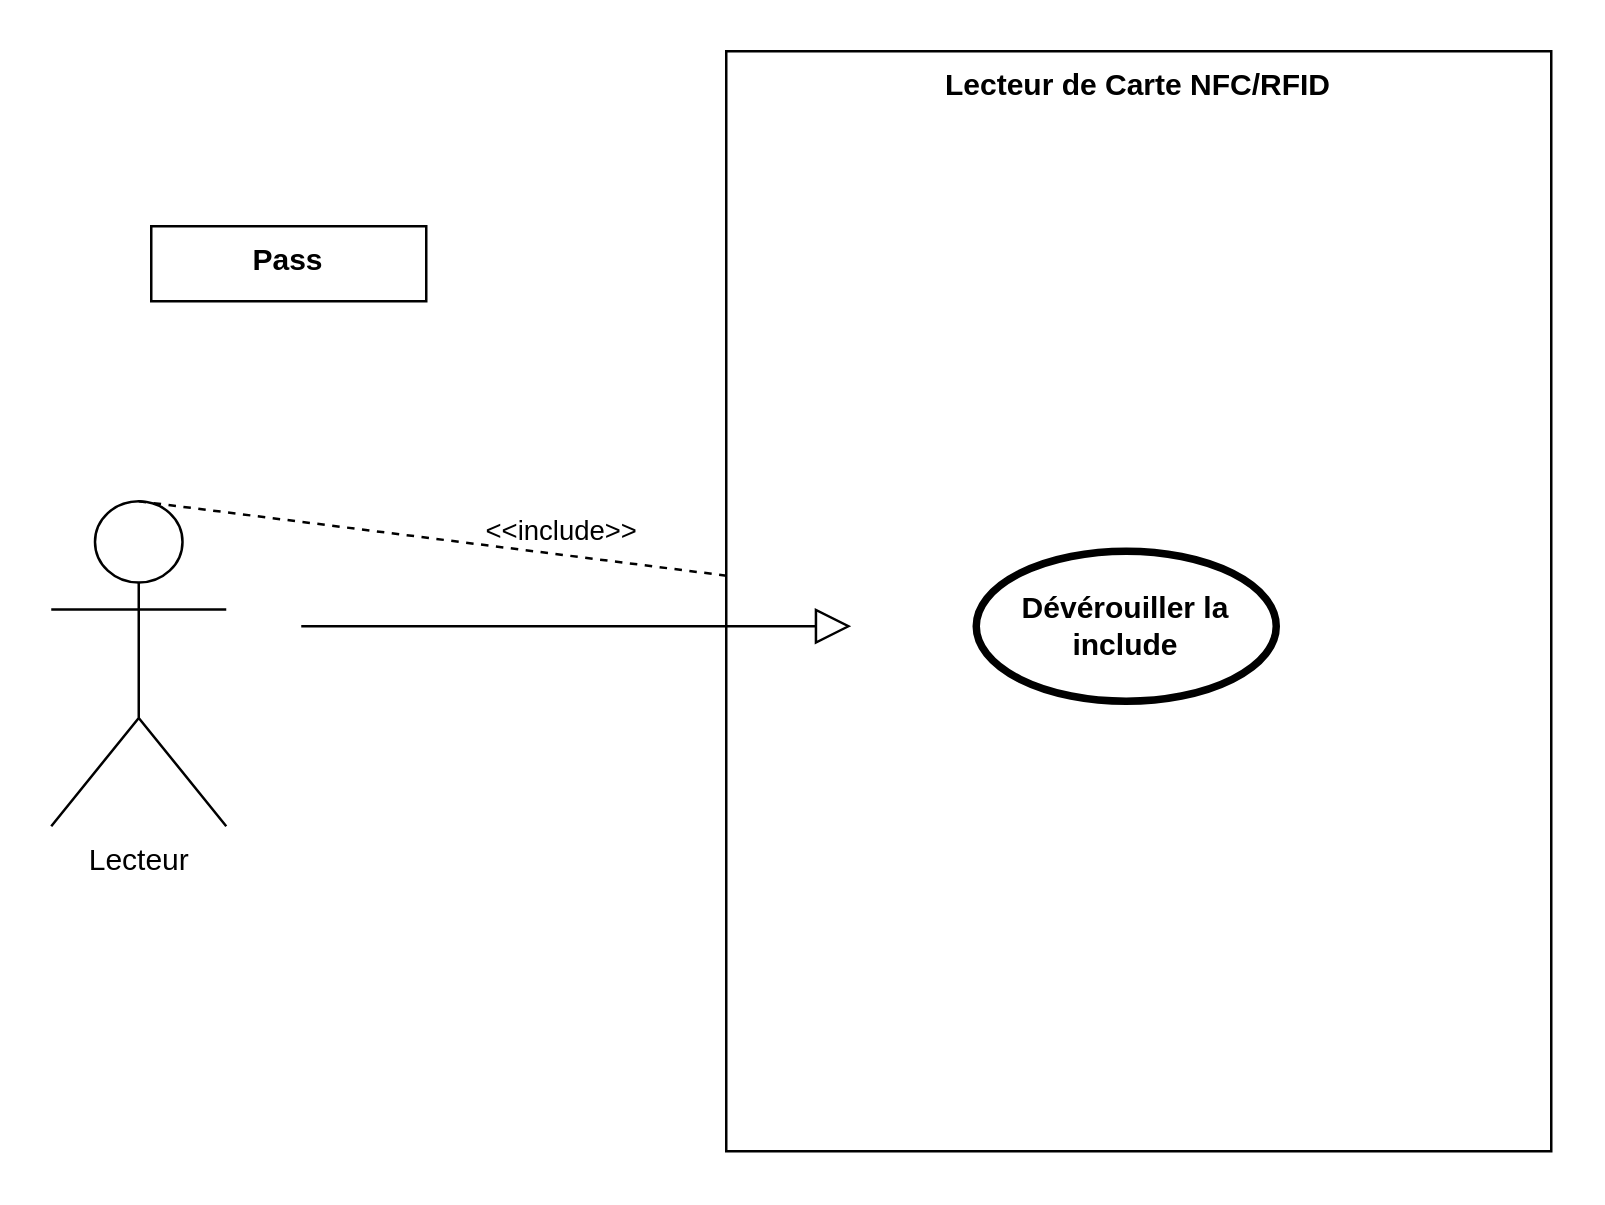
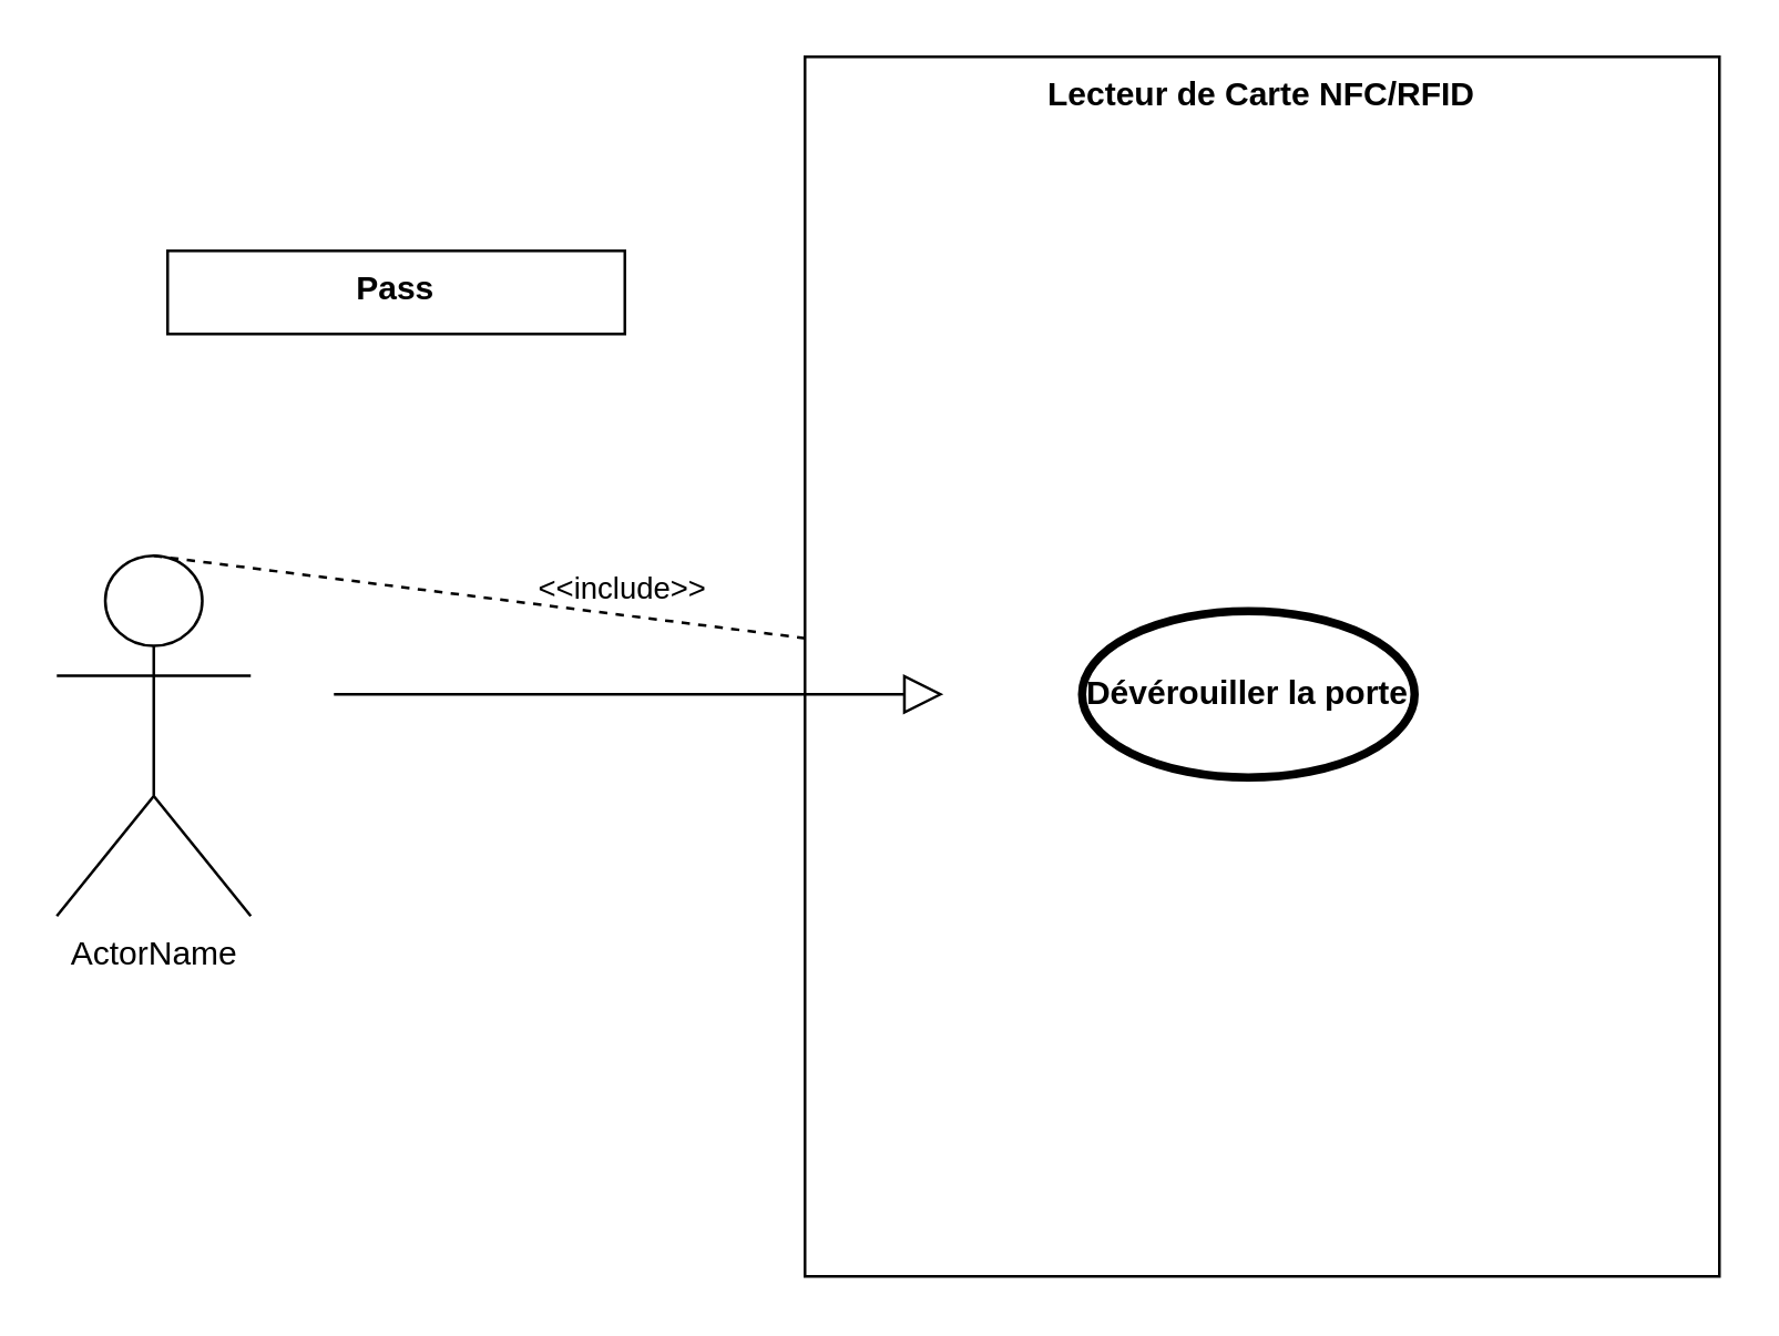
  <mxCell id="0" />
  <mxCell id="1" parent="0" />
- <mxCell id="2" value="Lecteur" style="shape=umlActor;html=1;verticalLabelPosition=bottom;verticalAlign=top;align=center;" vertex="1" parent="1"><mxGeometry x="20" y="200" width="70" height="130" as="geometry" /></mxCell>
- <mxCell id="3" value="Pass" style="shape=rect;html=1;verticalAlign=top;fontStyle=1;whiteSpace=wrap;align=center;" vertex="1" parent="1"><mxGeometry x="60" y="90" width="110" height="30" as="geometry" /></mxCell>
+ <mxCell id="2" value="ActorName" style="shape=umlActor;html=1;verticalLabelPosition=bottom;verticalAlign=top;align=center;" vertex="1" parent="1"><mxGeometry x="20" y="200" width="70" height="130" as="geometry" /></mxCell>
+ <mxCell id="3" value="Pass" style="shape=rect;html=1;verticalAlign=top;fontStyle=1;whiteSpace=wrap;align=center;" vertex="1" parent="1"><mxGeometry x="60" y="90" width="165" height="30" as="geometry" /></mxCell>
  <mxCell id="4" value="&amp;lt;&amp;lt;include&amp;gt;&amp;gt;" style="edgeStyle=none;html=1;endArrow=open;verticalAlign=bottom;dashed=1;labelBackgroundColor=none;exitX=0.5;exitY=0;exitDx=0;exitDy=0;exitPerimeter=0;" edge="1" parent="1" source="2" target="6"><mxGeometry width="160" relative="1" as="geometry"><mxPoint x="510" y="360" as="sourcePoint" /><mxPoint x="670" y="360" as="targetPoint" /></mxGeometry></mxCell>
  <mxCell id="5" value="Lecteur de Carte NFC/RFID" style="shape=rect;html=1;verticalAlign=top;fontStyle=1;whiteSpace=wrap;align=center;" vertex="1" parent="1"><mxGeometry x="290" y="20" width="330" height="440" as="geometry" /></mxCell>
- <mxCell id="6" value="Dévérouiller la include" style="shape=ellipse;html=1;strokeWidth=3;fontStyle=1;whiteSpace=wrap;align=center;perimeter=ellipsePerimeter;" vertex="1" parent="1"><mxGeometry x="390" y="220" width="120" height="60" as="geometry" /></mxCell>
+ <mxCell id="6" value="Dévérouiller la porte" style="shape=ellipse;html=1;strokeWidth=3;fontStyle=1;whiteSpace=wrap;align=center;perimeter=ellipsePerimeter;" vertex="1" parent="1"><mxGeometry x="390" y="220" width="120" height="60" as="geometry" /></mxCell>
  <mxCell id="7" value="" style="edgeStyle=none;html=1;endArrow=block;endFill=0;endSize=12;verticalAlign=bottom;" edge="1" parent="1"><mxGeometry width="160" relative="1" as="geometry"><mxPoint x="120" y="250" as="sourcePoint" /><mxPoint x="340" y="250" as="targetPoint" /><Array as="points"><mxPoint x="220" y="250" /></Array></mxGeometry></mxCell>
